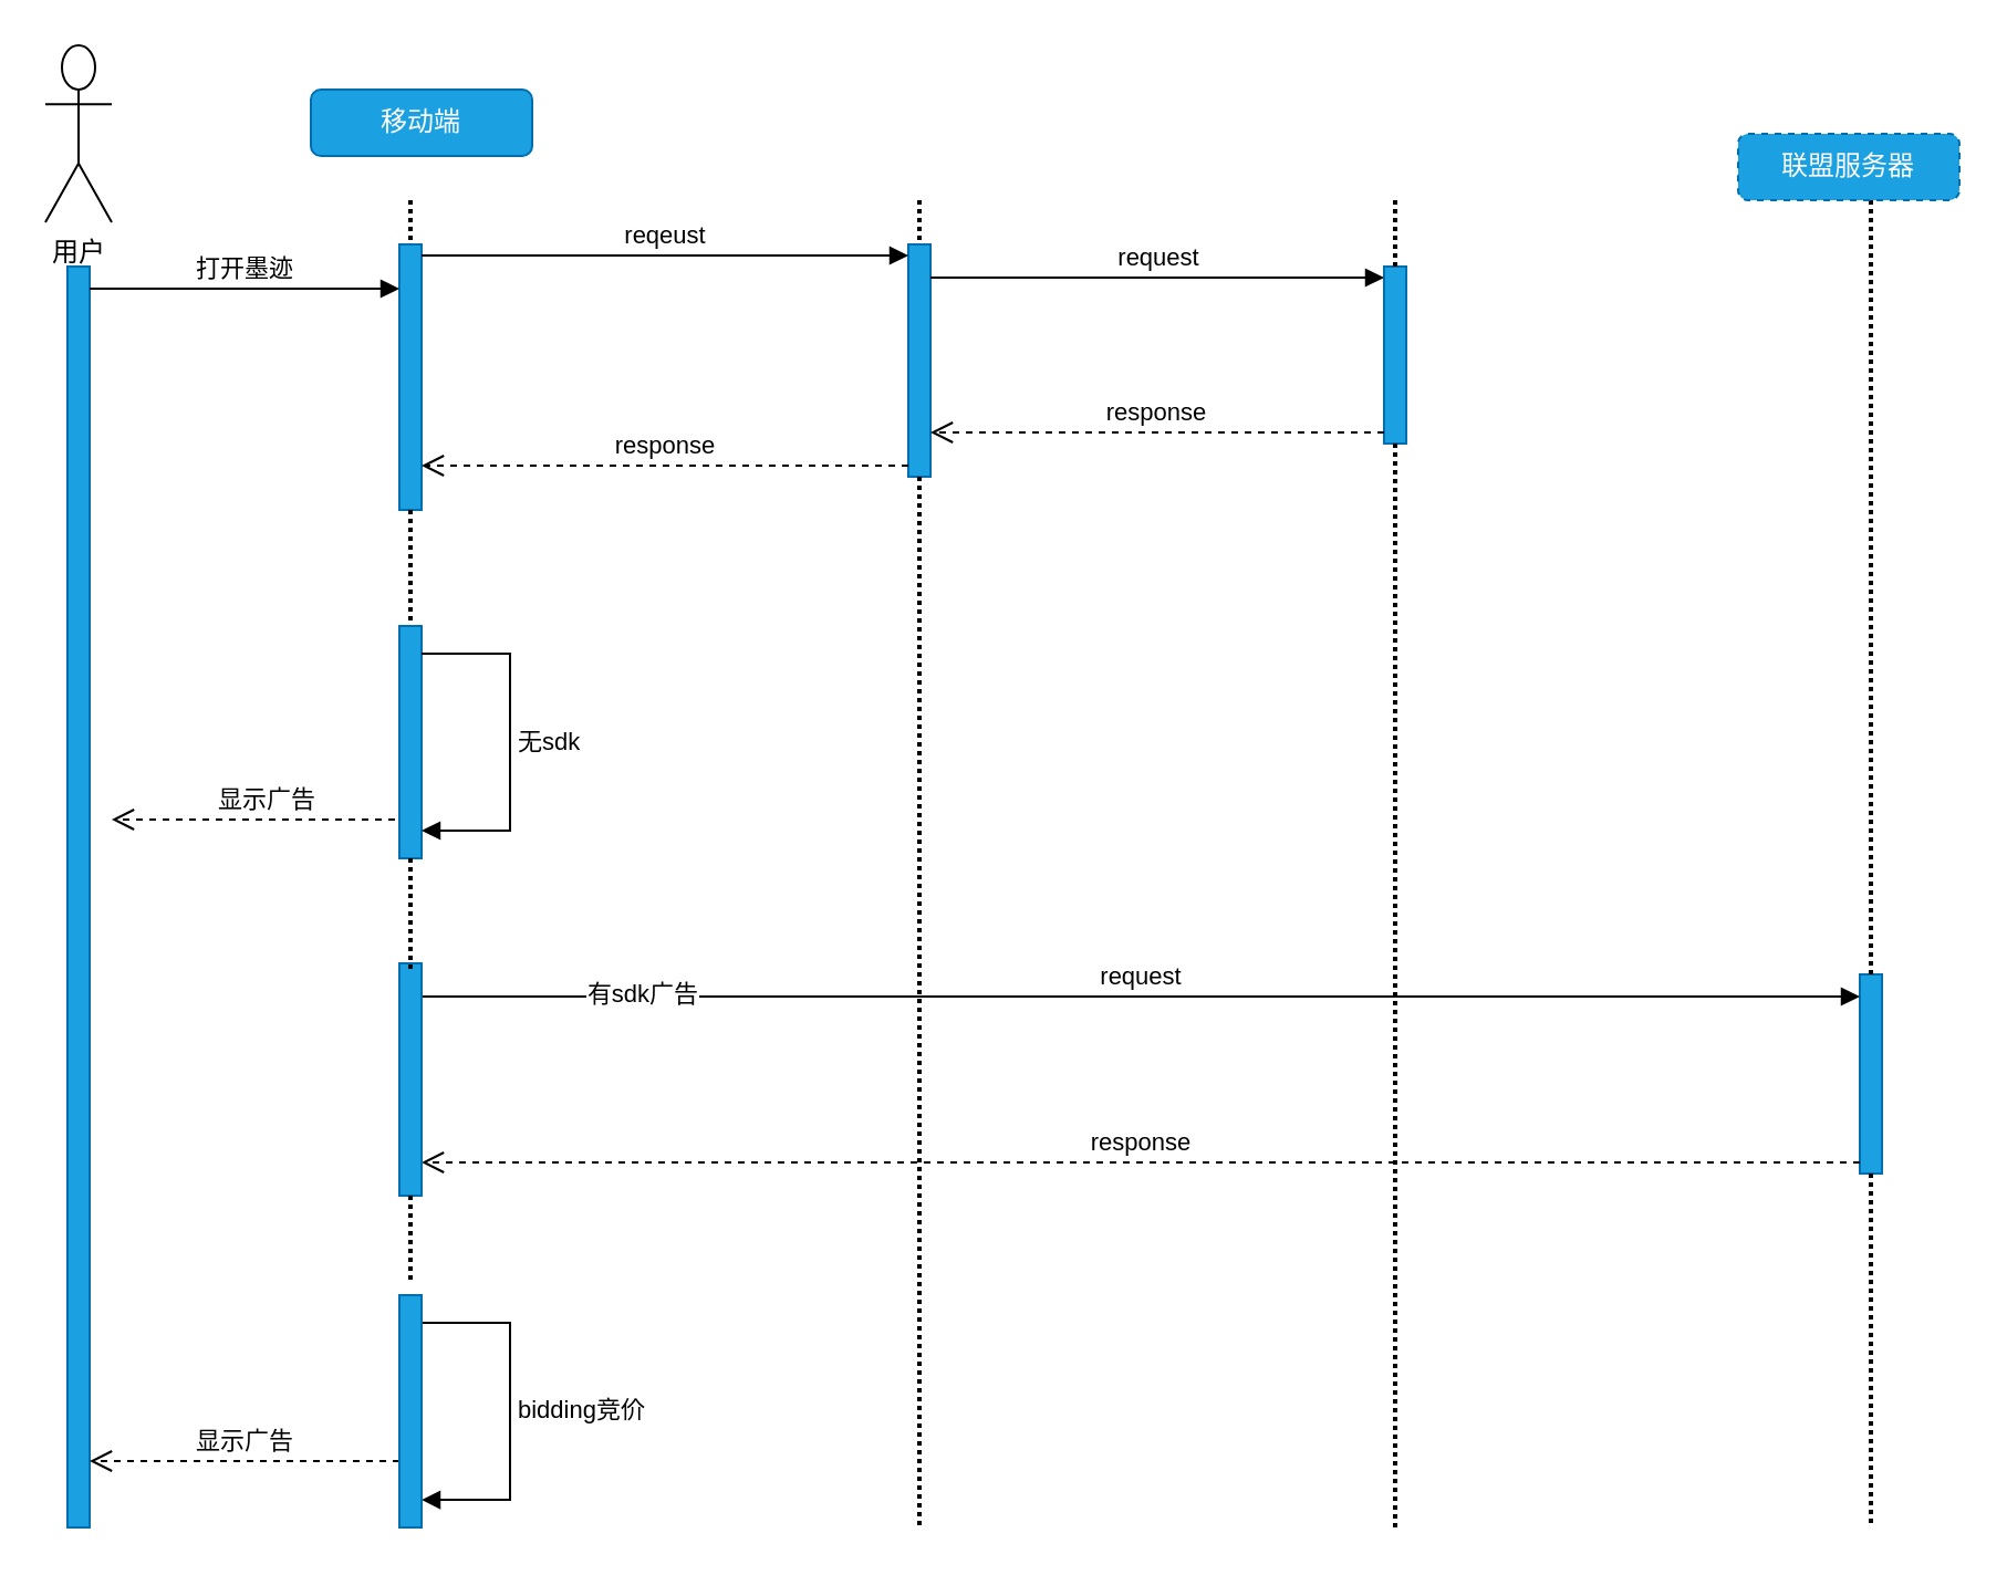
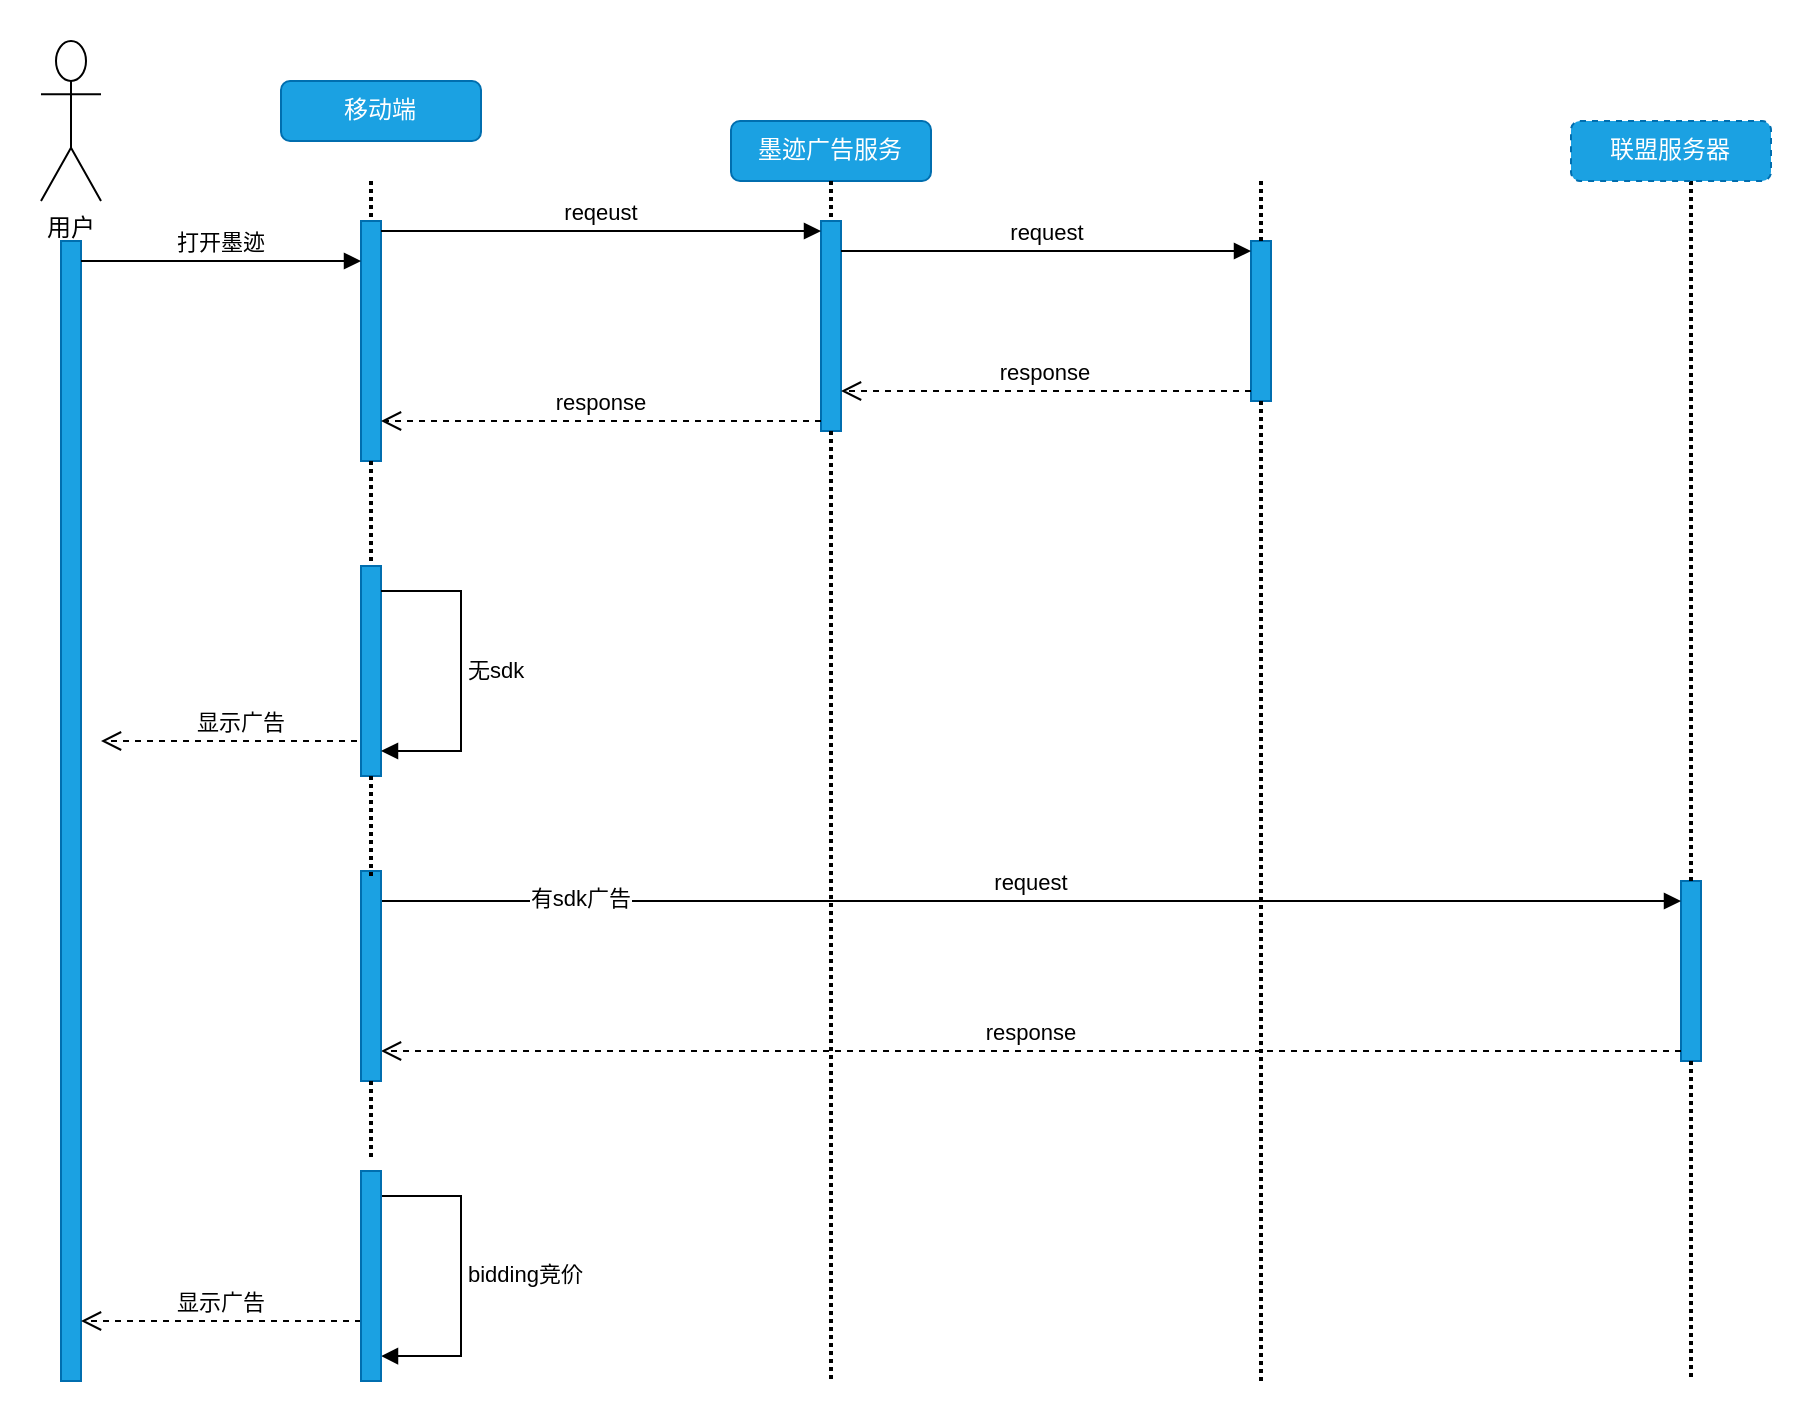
  <mxCell id="0" />
  <mxCell id="1" parent="0" />
  <mxCell id="2" value="移动端" style="rounded=1;whiteSpace=wrap;html=1;fillColor=#1ba1e2;strokeColor=#006EAF;fontColor=#ffffff;" vertex="1" parent="1"><mxGeometry x="140" y="40" width="100" height="30" as="geometry" /></mxCell>
+ <mxCell id="3" value="墨迹广告服务" style="rounded=1;whiteSpace=wrap;html=1;fillColor=#1ba1e2;fontColor=#ffffff;strokeColor=#006EAF;" vertex="1" parent="1"><mxGeometry x="365" y="60" width="100" height="30" as="geometry" /></mxCell>
  <mxCell id="4" value="" style="html=1;points=[[0,0,0,0,5],[0,1,0,0,-5],[1,0,0,0,5],[1,1,0,0,-5]];perimeter=orthogonalPerimeter;outlineConnect=0;targetShapes=umlLifeline;portConstraint=eastwest;newEdgeStyle={&quot;curved&quot;:0,&quot;rounded&quot;:0};fillColor=#1ba1e2;fontColor=#ffffff;strokeColor=#006EAF;" vertex="1" parent="1"><mxGeometry x="180" y="110" width="10" height="120" as="geometry" /></mxCell>
  <mxCell id="5" value="" style="html=1;points=[[0,0,0,0,5],[0,1,0,0,-5],[1,0,0,0,5],[1,1,0,0,-5]];perimeter=orthogonalPerimeter;outlineConnect=0;targetShapes=umlLifeline;portConstraint=eastwest;newEdgeStyle={&quot;curved&quot;:0,&quot;rounded&quot;:0};fillColor=#1ba1e2;fontColor=#ffffff;strokeColor=#006EAF;" vertex="1" parent="1"><mxGeometry x="410" y="110" width="10" height="105" as="geometry" /></mxCell>
  <mxCell id="6" value="reqeust" style="html=1;verticalAlign=bottom;endArrow=block;curved=0;rounded=0;entryX=0;entryY=0;entryDx=0;entryDy=5;" edge="1" parent="1" source="4" target="5"><mxGeometry relative="1" as="geometry"><mxPoint x="400" y="145" as="sourcePoint" /></mxGeometry></mxCell>
  <mxCell id="7" value="response" style="html=1;verticalAlign=bottom;endArrow=open;dashed=1;endSize=8;curved=0;rounded=0;exitX=0;exitY=1;exitDx=0;exitDy=-5;" edge="1" parent="1" source="5" target="4"><mxGeometry relative="1" as="geometry"><mxPoint x="400" y="215" as="targetPoint" /></mxGeometry></mxCell>
  <mxCell id="8" value="" style="html=1;points=[[0,0,0,0,5],[0,1,0,0,-5],[1,0,0,0,5],[1,1,0,0,-5]];perimeter=orthogonalPerimeter;outlineConnect=0;targetShapes=umlLifeline;portConstraint=eastwest;newEdgeStyle={&quot;curved&quot;:0,&quot;rounded&quot;:0};fillColor=#1ba1e2;fontColor=#ffffff;strokeColor=#006EAF;" vertex="1" parent="1"><mxGeometry x="625" y="120" width="10" height="80" as="geometry" /></mxCell>
  <mxCell id="9" value="request" style="html=1;verticalAlign=bottom;endArrow=block;curved=0;rounded=0;entryX=0;entryY=0;entryDx=0;entryDy=5;" edge="1" parent="1" source="5" target="8"><mxGeometry relative="1" as="geometry"><mxPoint x="555" y="140" as="sourcePoint" /></mxGeometry></mxCell>
  <mxCell id="10" value="response" style="html=1;verticalAlign=bottom;endArrow=open;dashed=1;endSize=8;curved=0;rounded=0;exitX=0;exitY=1;exitDx=0;exitDy=-5;" edge="1" parent="1" source="8" target="5"><mxGeometry x="0.005" relative="1" as="geometry"><mxPoint x="430" y="200" as="targetPoint" /><mxPoint as="offset" /></mxGeometry></mxCell>
  <mxCell id="11" value="" style="html=1;points=[[0,0,0,0,5],[0,1,0,0,-5],[1,0,0,0,5],[1,1,0,0,-5]];perimeter=orthogonalPerimeter;outlineConnect=0;targetShapes=umlLifeline;portConstraint=eastwest;newEdgeStyle={&quot;curved&quot;:0,&quot;rounded&quot;:0};fillColor=#1ba1e2;fontColor=#ffffff;strokeColor=#006EAF;" vertex="1" parent="1"><mxGeometry x="840" y="440" width="10" height="90" as="geometry" /></mxCell>
  <mxCell id="12" value="request" style="html=1;verticalAlign=bottom;endArrow=block;curved=0;rounded=0;" edge="1" parent="1" target="11"><mxGeometry width="80" relative="1" as="geometry"><mxPoint x="190" y="450" as="sourcePoint" /><mxPoint x="850" y="450" as="targetPoint" /></mxGeometry></mxCell>
  <mxCell id="13" value="有sdk广告" style="edgeLabel;html=1;align=center;verticalAlign=middle;resizable=0;points=[];" vertex="1" connectable="0" parent="12"><mxGeometry x="-0.697" y="2" relative="1" as="geometry"><mxPoint x="1" as="offset" /></mxGeometry></mxCell>
  <mxCell id="14" value="response" style="html=1;verticalAlign=bottom;endArrow=open;dashed=1;endSize=8;curved=0;rounded=0;exitX=0;exitY=1;exitDx=0;exitDy=-5;exitPerimeter=0;" edge="1" parent="1" source="11"><mxGeometry relative="1" as="geometry"><mxPoint x="850" y="520" as="sourcePoint" /><mxPoint x="190" y="525" as="targetPoint" /></mxGeometry></mxCell>
  <mxCell id="15" value="" style="line;strokeWidth=2;direction=south;html=1;dashed=1;dashPattern=1 1;" vertex="1" parent="1"><mxGeometry x="410" y="215" width="10" height="475" as="geometry" /></mxCell>
  <mxCell id="16" value="" style="line;strokeWidth=2;direction=south;html=1;dashed=1;dashPattern=1 1;" vertex="1" parent="1"><mxGeometry x="625" y="200" width="10" height="490" as="geometry" /></mxCell>
  <mxCell id="17" value="" style="line;strokeWidth=2;direction=south;html=1;dashed=1;dashPattern=1 1;" vertex="1" parent="1"><mxGeometry x="840" y="90" width="10" height="350" as="geometry" /></mxCell>
  <mxCell id="18" value="" style="line;strokeWidth=2;direction=south;html=1;dashed=1;dashPattern=1 1;" vertex="1" parent="1"><mxGeometry x="180" y="90" width="10" height="20" as="geometry" /></mxCell>
  <mxCell id="19" value="" style="line;strokeWidth=2;direction=south;html=1;dashed=1;dashPattern=1 1;" vertex="1" parent="1"><mxGeometry x="410" y="90" width="10" height="20" as="geometry" /></mxCell>
  <mxCell id="20" value="" style="line;strokeWidth=2;direction=south;html=1;dashed=1;dashPattern=1 1;" vertex="1" parent="1"><mxGeometry x="625" y="90" width="10" height="30" as="geometry" /></mxCell>
  <mxCell id="21" value="用户" style="shape=umlActor;verticalLabelPosition=bottom;verticalAlign=top;html=1;" vertex="1" parent="1"><mxGeometry x="20" y="20" width="30" height="80" as="geometry" /></mxCell>
  <mxCell id="22" value="" style="html=1;points=[[0,0,0,0,5],[0,1,0,0,-5],[1,0,0,0,5],[1,1,0,0,-5]];perimeter=orthogonalPerimeter;outlineConnect=0;targetShapes=umlLifeline;portConstraint=eastwest;newEdgeStyle={&quot;curved&quot;:0,&quot;rounded&quot;:0};fillColor=#1ba1e2;fontColor=#ffffff;strokeColor=#006EAF;" vertex="1" parent="1"><mxGeometry x="30" y="120" width="10" height="570" as="geometry" /></mxCell>
  <mxCell id="23" value="打开墨迹" style="html=1;verticalAlign=bottom;endArrow=block;curved=0;rounded=0;" edge="1" parent="1" target="4"><mxGeometry width="80" relative="1" as="geometry"><mxPoint x="40" y="130" as="sourcePoint" /><mxPoint x="120" y="130" as="targetPoint" /></mxGeometry></mxCell>
  <mxCell id="24" value="显示广告" style="html=1;verticalAlign=bottom;endArrow=open;dashed=1;endSize=8;curved=0;rounded=0;" edge="1" parent="1"><mxGeometry relative="1" as="geometry"><mxPoint x="190" y="370" as="sourcePoint" /><mxPoint x="50" y="370" as="targetPoint" /></mxGeometry></mxCell>
  <mxCell id="25" value="联盟服务器" style="rounded=1;whiteSpace=wrap;html=1;fillColor=#1ba1e2;fontColor=#ffffff;strokeColor=#006EAF;dashed=1;" vertex="1" parent="1"><mxGeometry x="785" y="60" width="100" height="30" as="geometry" /></mxCell>
  <mxCell id="26" value="bidding竞价" style="html=1;align=left;spacingLeft=2;endArrow=block;rounded=0;edgeStyle=orthogonalEdgeStyle;curved=0;rounded=0;" edge="1" parent="1"><mxGeometry relative="1" as="geometry"><mxPoint x="190" y="597.53" as="sourcePoint" /><Array as="points"><mxPoint x="230" y="597.53" /><mxPoint x="230" y="677.53" /></Array><mxPoint x="190" y="677.53" as="targetPoint" /></mxGeometry></mxCell>
  <mxCell id="27" value="" style="html=1;points=[[0,0,0,0,5],[0,1,0,0,-5],[1,0,0,0,5],[1,1,0,0,-5]];perimeter=orthogonalPerimeter;outlineConnect=0;targetShapes=umlLifeline;portConstraint=eastwest;newEdgeStyle={&quot;curved&quot;:0,&quot;rounded&quot;:0};fillColor=#1ba1e2;fontColor=#ffffff;strokeColor=#006EAF;" vertex="1" parent="1"><mxGeometry x="180" y="282.5" width="10" height="105" as="geometry" /></mxCell>
  <mxCell id="28" value="无sdk" style="html=1;align=left;spacingLeft=2;endArrow=block;rounded=0;edgeStyle=orthogonalEdgeStyle;curved=0;rounded=0;" edge="1" parent="1"><mxGeometry relative="1" as="geometry"><mxPoint x="190" y="295" as="sourcePoint" /><Array as="points"><mxPoint x="230" y="295" /><mxPoint x="230" y="375" /></Array><mxPoint x="190" y="375" as="targetPoint" /></mxGeometry></mxCell>
  <mxCell id="29" value="" style="line;strokeWidth=2;direction=south;html=1;dashed=1;dashPattern=1 1;" vertex="1" parent="1"><mxGeometry x="180" y="230" width="10" height="50" as="geometry" /></mxCell>
  <mxCell id="30" value="" style="html=1;points=[[0,0,0,0,5],[0,1,0,0,-5],[1,0,0,0,5],[1,1,0,0,-5]];perimeter=orthogonalPerimeter;outlineConnect=0;targetShapes=umlLifeline;portConstraint=eastwest;newEdgeStyle={&quot;curved&quot;:0,&quot;rounded&quot;:0};fillColor=#1ba1e2;fontColor=#ffffff;strokeColor=#006EAF;" vertex="1" parent="1"><mxGeometry x="180" y="435" width="10" height="105" as="geometry" /></mxCell>
  <mxCell id="31" value="" style="line;strokeWidth=2;direction=south;html=1;dashed=1;dashPattern=1 1;" vertex="1" parent="1"><mxGeometry x="180" y="387.5" width="10" height="50" as="geometry" /></mxCell>
  <mxCell id="32" value="" style="line;strokeWidth=2;direction=south;html=1;dashed=1;dashPattern=1 1;" vertex="1" parent="1"><mxGeometry x="180" y="540" width="10" height="40" as="geometry" /></mxCell>
  <mxCell id="33" value="显示广告" style="html=1;verticalAlign=bottom;endArrow=open;dashed=1;endSize=8;curved=0;rounded=0;" edge="1" parent="1" source="36"><mxGeometry relative="1" as="geometry"><mxPoint x="180" y="660" as="sourcePoint" /><mxPoint x="40" y="660" as="targetPoint" /></mxGeometry></mxCell>
  <mxCell id="34" value="" style="line;strokeWidth=2;direction=south;html=1;dashed=1;dashPattern=1 1;" vertex="1" parent="1"><mxGeometry x="840" y="530" width="10" height="160" as="geometry" /></mxCell>
  <mxCell id="35" value="" style="html=1;verticalAlign=bottom;endArrow=open;dashed=1;endSize=8;curved=0;rounded=0;" edge="1" parent="1" target="36"><mxGeometry relative="1" as="geometry"><mxPoint x="180" y="660" as="sourcePoint" /><mxPoint x="40" y="660" as="targetPoint" /></mxGeometry></mxCell>
  <mxCell id="36" value="" style="html=1;points=[[0,0,0,0,5],[0,1,0,0,-5],[1,0,0,0,5],[1,1,0,0,-5]];perimeter=orthogonalPerimeter;outlineConnect=0;targetShapes=umlLifeline;portConstraint=eastwest;newEdgeStyle={&quot;curved&quot;:0,&quot;rounded&quot;:0};fillColor=#1ba1e2;fontColor=#ffffff;strokeColor=#006EAF;" vertex="1" parent="1"><mxGeometry x="180" y="585" width="10" height="105" as="geometry" /></mxCell>
